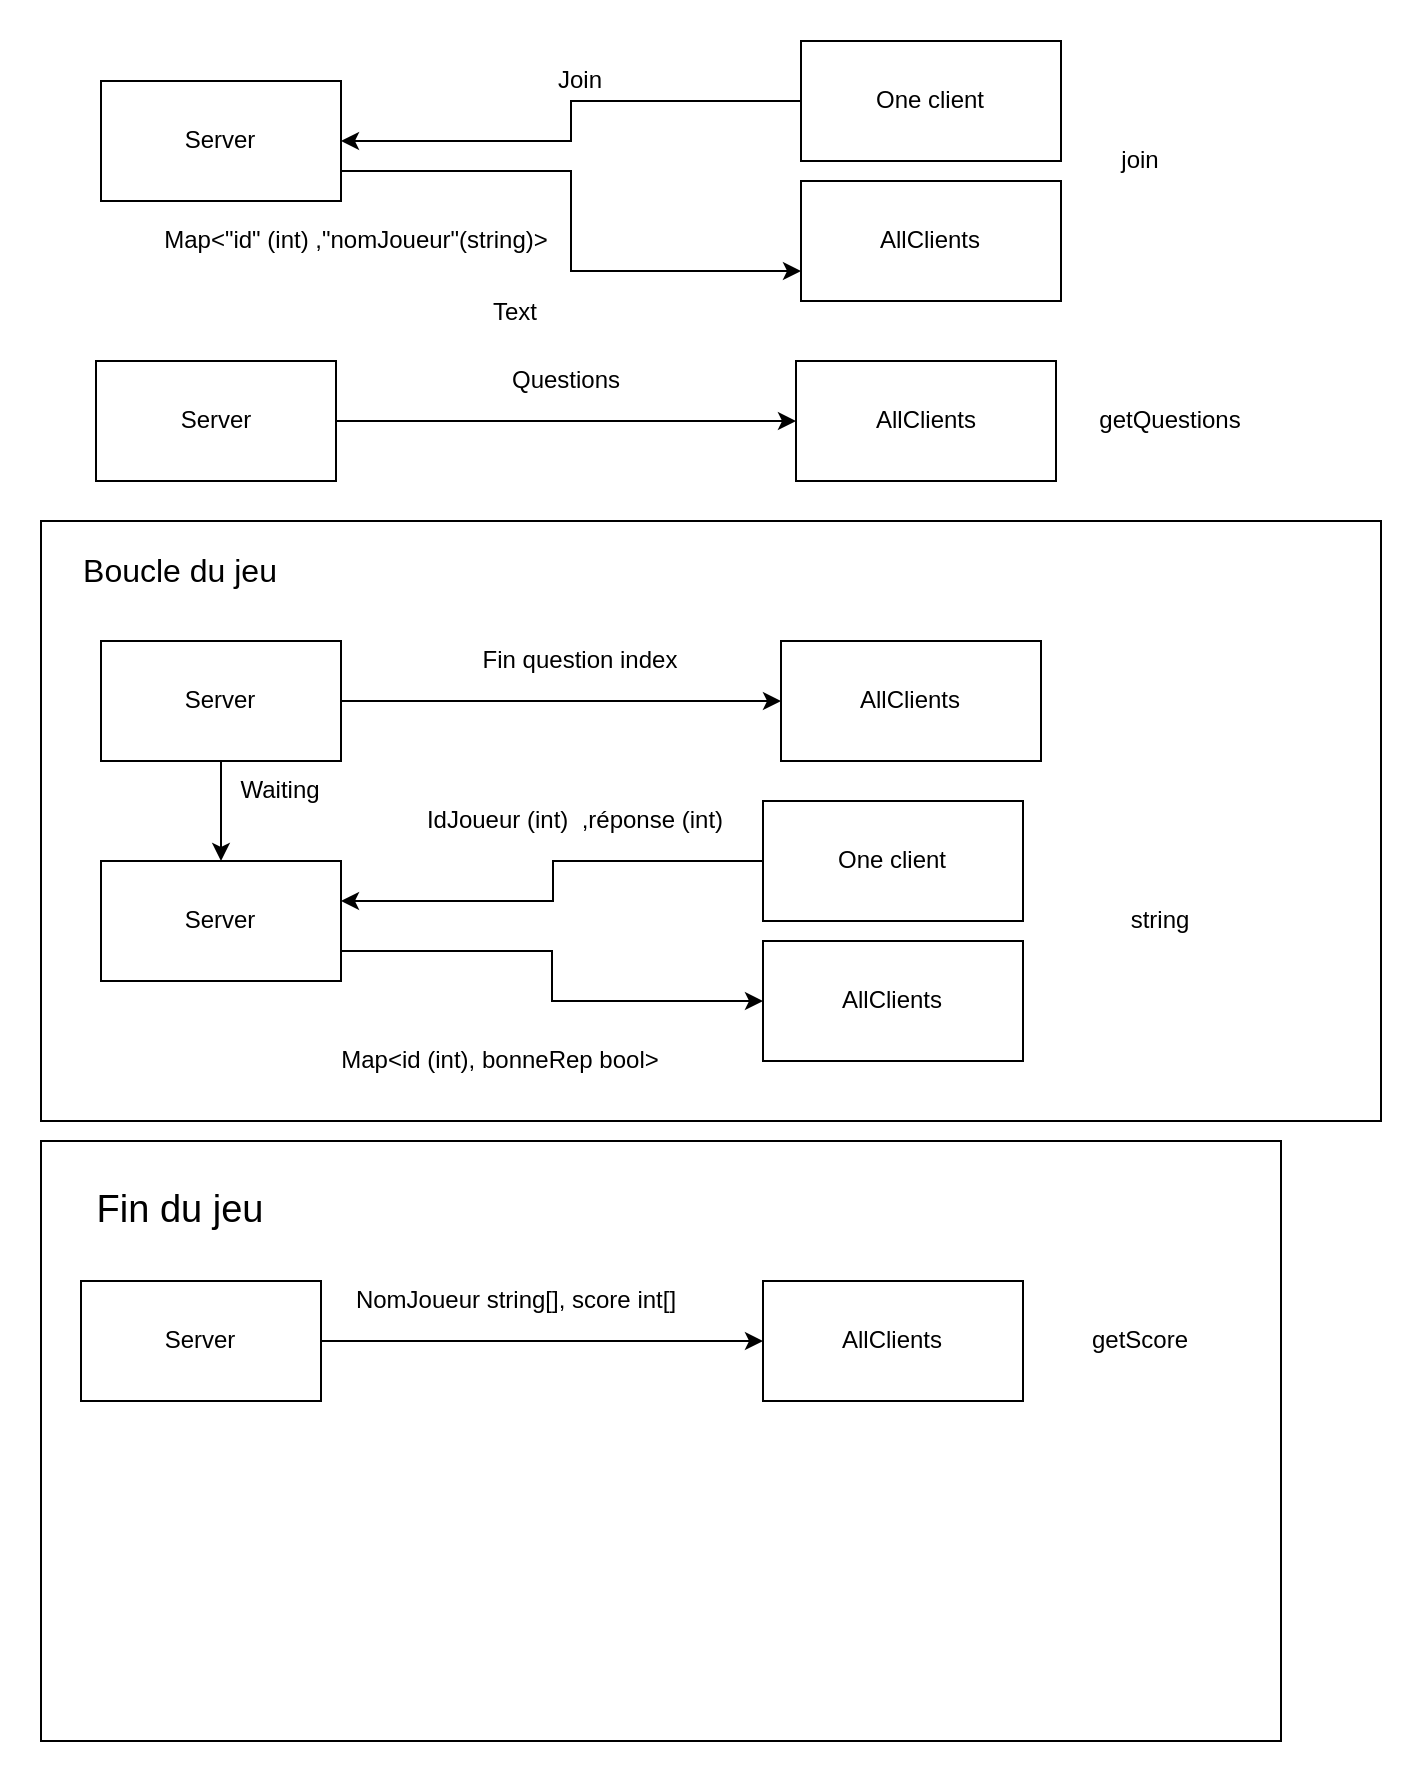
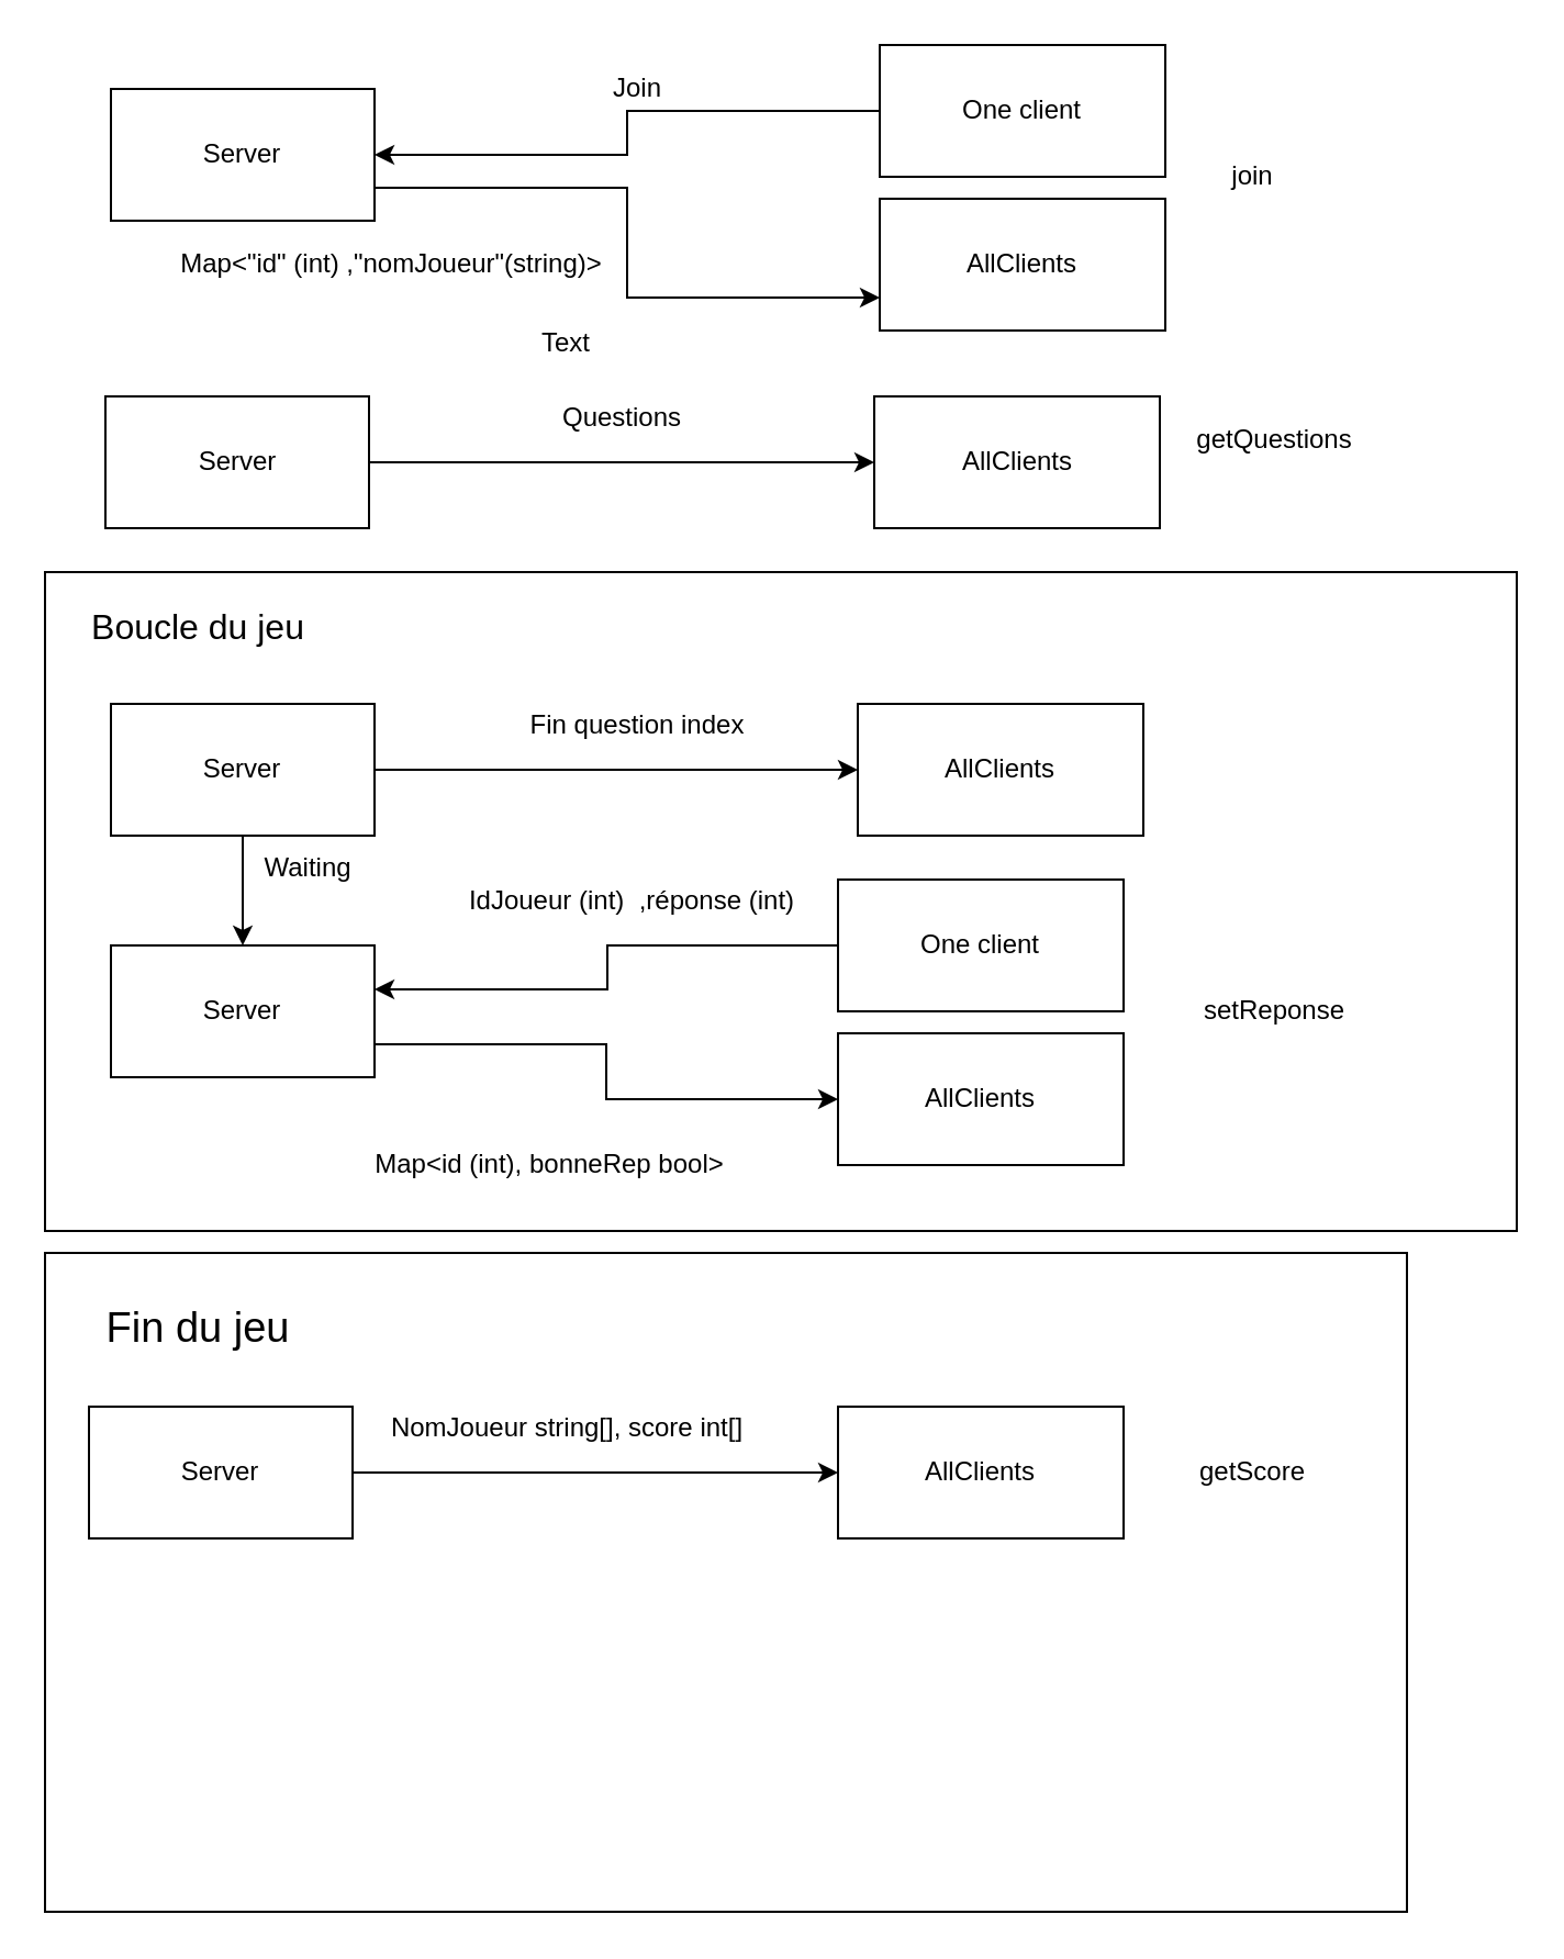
  <mxCell id="0" />
  <mxCell id="1" parent="0" />
  <mxCell id="2" value="" style="rounded=0;whiteSpace=wrap;html=1;" vertex="1" parent="1"><mxGeometry x="20" y="260" width="670" height="300" as="geometry" /></mxCell>
  <mxCell id="3" style="edgeStyle=orthogonalEdgeStyle;rounded=0;orthogonalLoop=1;jettySize=auto;html=1;exitX=1;exitY=0.75;exitDx=0;exitDy=0;entryX=0;entryY=0.75;entryDx=0;entryDy=0;" edge="1" parent="1" source="4" target="5"><mxGeometry relative="1" as="geometry" /></mxCell>
  <mxCell id="4" value="Server" style="rounded=0;whiteSpace=wrap;html=1;" vertex="1" parent="1"><mxGeometry x="50" y="40" width="120" height="60" as="geometry" /></mxCell>
  <mxCell id="5" value="AllClients" style="rounded=0;whiteSpace=wrap;html=1;" vertex="1" parent="1"><mxGeometry x="400" y="90" width="130" height="60" as="geometry" /></mxCell>
  <mxCell id="6" value="Join" style="text;html=1;strokeColor=none;fillColor=none;align=center;verticalAlign=middle;whiteSpace=wrap;rounded=0;" vertex="1" parent="1"><mxGeometry x="270" y="30" width="40" height="20" as="geometry" /></mxCell>
  <mxCell id="7" value="Map&amp;lt;&quot;id&quot; (int) ,&quot;nomJoueur&quot;(string)&amp;gt;" style="text;html=1;strokeColor=none;fillColor=none;align=center;verticalAlign=middle;whiteSpace=wrap;rounded=0;" vertex="1" parent="1"><mxGeometry x="72.5" y="110" width="210" height="20" as="geometry" /></mxCell>
  <mxCell id="8" style="edgeStyle=orthogonalEdgeStyle;rounded=0;orthogonalLoop=1;jettySize=auto;html=1;exitX=1;exitY=0.5;exitDx=0;exitDy=0;entryX=0;entryY=0.5;entryDx=0;entryDy=0;" edge="1" parent="1" source="9" target="10"><mxGeometry relative="1" as="geometry" /></mxCell>
  <mxCell id="9" value="Server" style="rounded=0;whiteSpace=wrap;html=1;" vertex="1" parent="1"><mxGeometry x="47.5" y="180" width="120" height="60" as="geometry" /></mxCell>
  <mxCell id="10" value="AllClients" style="rounded=0;whiteSpace=wrap;html=1;" vertex="1" parent="1"><mxGeometry x="397.5" y="180" width="130" height="60" as="geometry" /></mxCell>
  <mxCell id="11" value="Questions" style="text;html=1;strokeColor=none;fillColor=none;align=center;verticalAlign=middle;whiteSpace=wrap;rounded=0;" vertex="1" parent="1"><mxGeometry x="262.5" y="180" width="40" height="20" as="geometry" /></mxCell>
  <mxCell id="12" value="&lt;font style=&quot;font-size: 16px&quot;&gt;Boucle du jeu&lt;/font&gt;" style="text;html=1;strokeColor=none;fillColor=none;align=center;verticalAlign=middle;whiteSpace=wrap;rounded=0;" vertex="1" parent="1"><mxGeometry x="30" y="270" width="120" height="30" as="geometry" /></mxCell>
  <mxCell id="13" style="edgeStyle=orthogonalEdgeStyle;rounded=0;orthogonalLoop=1;jettySize=auto;html=1;exitX=1;exitY=0.5;exitDx=0;exitDy=0;" edge="1" parent="1" source="15" target="16"><mxGeometry relative="1" as="geometry" /></mxCell>
  <mxCell id="14" style="edgeStyle=orthogonalEdgeStyle;rounded=0;orthogonalLoop=1;jettySize=auto;html=1;exitX=0.5;exitY=1;exitDx=0;exitDy=0;" edge="1" parent="1" source="15" target="19"><mxGeometry relative="1" as="geometry" /></mxCell>
  <mxCell id="15" value="Server" style="rounded=0;whiteSpace=wrap;html=1;" vertex="1" parent="1"><mxGeometry x="50" y="320" width="120" height="60" as="geometry" /></mxCell>
  <mxCell id="16" value="AllClients" style="rounded=0;whiteSpace=wrap;html=1;" vertex="1" parent="1"><mxGeometry x="390" y="320" width="130" height="60" as="geometry" /></mxCell>
  <mxCell id="17" value="Fin question index" style="text;html=1;strokeColor=none;fillColor=none;align=center;verticalAlign=middle;whiteSpace=wrap;rounded=0;" vertex="1" parent="1"><mxGeometry x="230" y="320" width="120" height="20" as="geometry" /></mxCell>
  <mxCell id="18" style="edgeStyle=orthogonalEdgeStyle;rounded=0;orthogonalLoop=1;jettySize=auto;html=1;exitX=1;exitY=0.75;exitDx=0;exitDy=0;entryX=0;entryY=0.5;entryDx=0;entryDy=0;" edge="1" parent="1" source="19" target="25"><mxGeometry relative="1" as="geometry" /></mxCell>
  <mxCell id="19" value="Server" style="rounded=0;whiteSpace=wrap;html=1;" vertex="1" parent="1"><mxGeometry x="50" y="430" width="120" height="60" as="geometry" /></mxCell>
  <mxCell id="20" value="Waiting" style="text;html=1;strokeColor=none;fillColor=none;align=center;verticalAlign=middle;whiteSpace=wrap;rounded=0;" vertex="1" parent="1"><mxGeometry x="120" y="385" width="40" height="20" as="geometry" /></mxCell>
  <mxCell id="21" style="edgeStyle=orthogonalEdgeStyle;rounded=0;orthogonalLoop=1;jettySize=auto;html=1;exitX=0;exitY=0.5;exitDx=0;exitDy=0;" edge="1" parent="1" source="22" target="19"><mxGeometry relative="1" as="geometry"><Array as="points"><mxPoint x="276" y="430" /><mxPoint x="276" y="450" /></Array></mxGeometry></mxCell>
  <mxCell id="22" value="One client" style="rounded=0;whiteSpace=wrap;html=1;" vertex="1" parent="1"><mxGeometry x="381" y="400" width="130" height="60" as="geometry" /></mxCell>
  <mxCell id="23" value="IdJoueur (int)&amp;nbsp; ,réponse (int)" style="text;html=1;strokeColor=none;fillColor=none;align=center;verticalAlign=middle;whiteSpace=wrap;rounded=0;" vertex="1" parent="1"><mxGeometry x="194" y="400" width="187" height="20" as="geometry" /></mxCell>
  <mxCell id="24" value="Map&amp;lt;id (int), bonneRep bool&amp;gt; " style="text;html=1;strokeColor=none;fillColor=none;align=center;verticalAlign=middle;whiteSpace=wrap;rounded=0;" vertex="1" parent="1"><mxGeometry x="140" y="515" width="220" height="30" as="geometry" /></mxCell>
  <mxCell id="25" value="AllClients" style="rounded=0;whiteSpace=wrap;html=1;" vertex="1" parent="1"><mxGeometry x="381" y="470" width="130" height="60" as="geometry" /></mxCell>
  <mxCell id="26" value="" style="rounded=0;whiteSpace=wrap;html=1;" vertex="1" parent="1"><mxGeometry x="20" y="570" width="620" height="300" as="geometry" /></mxCell>
  <mxCell id="27" value="&lt;font style=&quot;font-size: 19px&quot;&gt;Fin du jeu&lt;/font&gt;" style="text;html=1;strokeColor=none;fillColor=none;align=center;verticalAlign=middle;whiteSpace=wrap;rounded=0;" vertex="1" parent="1"><mxGeometry x="30" y="590" width="120" height="30" as="geometry" /></mxCell>
  <mxCell id="28" style="edgeStyle=orthogonalEdgeStyle;rounded=0;orthogonalLoop=1;jettySize=auto;html=1;exitX=1;exitY=0.5;exitDx=0;exitDy=0;" edge="1" parent="1" source="29" target="30"><mxGeometry relative="1" as="geometry" /></mxCell>
  <mxCell id="29" value="Server" style="rounded=0;whiteSpace=wrap;html=1;" vertex="1" parent="1"><mxGeometry x="40" y="640" width="120" height="60" as="geometry" /></mxCell>
  <mxCell id="30" value="AllClients" style="rounded=0;whiteSpace=wrap;html=1;" vertex="1" parent="1"><mxGeometry x="381" y="640" width="130" height="60" as="geometry" /></mxCell>
  <mxCell id="31" value="NomJoueur string[], score int[]" style="text;html=1;strokeColor=none;fillColor=none;align=center;verticalAlign=middle;whiteSpace=wrap;rounded=0;" vertex="1" parent="1"><mxGeometry x="168" y="640" width="180" height="20" as="geometry" /></mxCell>
  <mxCell id="32" value="join" style="text;html=1;strokeColor=none;fillColor=none;align=center;verticalAlign=middle;whiteSpace=wrap;rounded=0;" vertex="1" parent="1"><mxGeometry x="540" y="60" width="60" height="40" as="geometry" /></mxCell>
- <mxCell id="33" value="getQuestions" style="text;html=1;strokeColor=none;fillColor=none;align=center;verticalAlign=middle;whiteSpace=wrap;rounded=0;" vertex="1" parent="1"><mxGeometry x="540" y="190" width="90" height="40" as="geometry" /></mxCell>
- <mxCell id="34" value="string" style="text;html=1;strokeColor=none;fillColor=none;align=center;verticalAlign=middle;whiteSpace=wrap;rounded=0;" vertex="1" parent="1"><mxGeometry x="530" y="450" width="100" height="20" as="geometry" /></mxCell>
+ <mxCell id="33" value="getQuestions" style="text;html=1;strokeColor=none;fillColor=none;align=center;verticalAlign=middle;whiteSpace=wrap;rounded=0;" vertex="1" parent="1"><mxGeometry x="535" y="180" width="90" height="40" as="geometry" /></mxCell>
+ <mxCell id="34" value="setReponse" style="text;html=1;strokeColor=none;fillColor=none;align=center;verticalAlign=middle;whiteSpace=wrap;rounded=0;" vertex="1" parent="1"><mxGeometry x="530" y="450" width="100" height="20" as="geometry" /></mxCell>
  <mxCell id="35" value="getScore" style="text;html=1;strokeColor=none;fillColor=none;align=center;verticalAlign=middle;whiteSpace=wrap;rounded=0;" vertex="1" parent="1"><mxGeometry x="520" y="660" width="100" height="20" as="geometry" /></mxCell>
  <mxCell id="36" style="edgeStyle=orthogonalEdgeStyle;rounded=0;orthogonalLoop=1;jettySize=auto;html=1;exitX=0;exitY=0.5;exitDx=0;exitDy=0;" edge="1" parent="1" source="37" target="4"><mxGeometry relative="1" as="geometry" /></mxCell>
  <mxCell id="37" value="One client" style="rounded=0;whiteSpace=wrap;html=1;" vertex="1" parent="1"><mxGeometry x="400" y="20" width="130" height="60" as="geometry" /></mxCell>
  <mxCell id="38" value="Text" style="text;html=1;align=center;verticalAlign=middle;resizable=0;points=[];;autosize=1;" vertex="1" parent="1"><mxGeometry x="237" y="146" width="40" height="20" as="geometry" /></mxCell>
